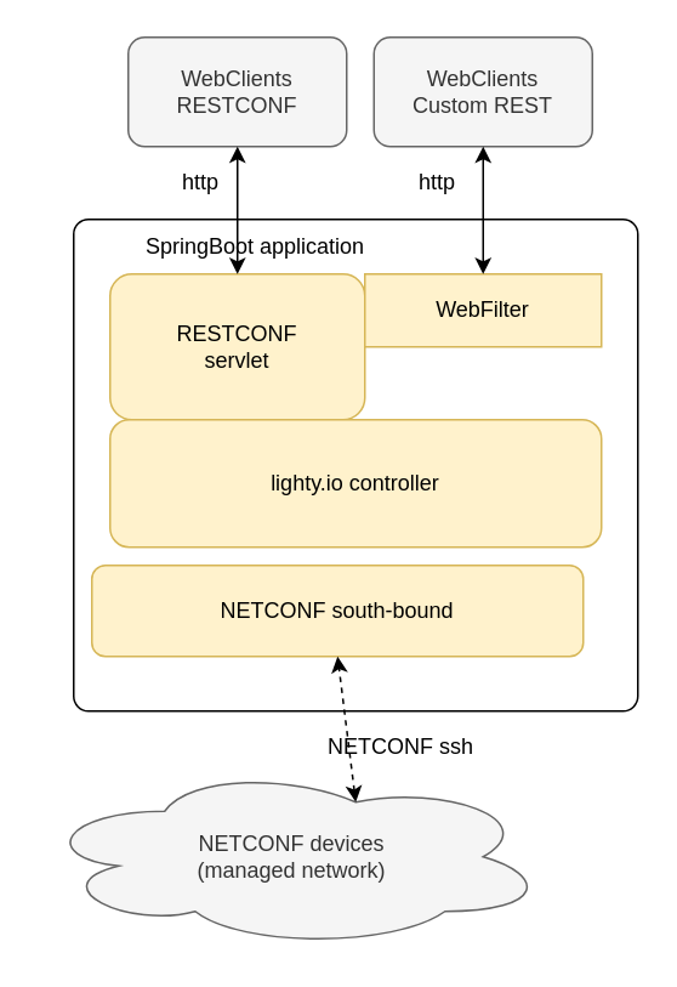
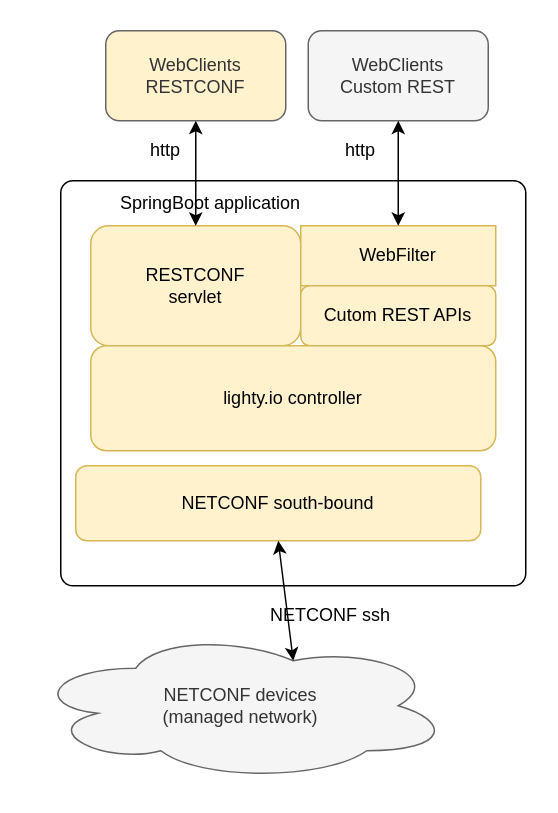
  <mxCell id="0" />
  <mxCell id="1" parent="0" />
  <mxCell id="2" value="" style="rounded=1;whiteSpace=wrap;html=1;arcSize=3;" vertex="1" parent="1"><mxGeometry x="40" y="120" width="310" height="270" as="geometry" /></mxCell>
  <mxCell id="3" value="WebClients&lt;br&gt;Custom REST" style="rounded=1;whiteSpace=wrap;html=1;fillColor=#f5f5f5;strokeColor=#666666;fontColor=#333333;" vertex="1" parent="1"><mxGeometry x="205" y="20" width="120" height="60" as="geometry" /></mxCell>
- <mxCell id="4" value="WebClients&lt;br&gt;RESTCONF" style="rounded=1;whiteSpace=wrap;html=1;fillColor=#f5f5f5;strokeColor=#666666;fontColor=#333333;" vertex="1" parent="1"><mxGeometry x="70" y="20" width="120" height="60" as="geometry" /></mxCell>
+ <mxCell id="4" value="WebClients&lt;br&gt;RESTCONF" style="rounded=1;whiteSpace=wrap;html=1;fillColor=#fff2cc;strokeColor=#666666;fontColor=#333333;" vertex="1" parent="1"><mxGeometry x="70" y="20" width="120" height="60" as="geometry" /></mxCell>
  <mxCell id="5" value="RESTCONF&lt;br&gt;servlet" style="rounded=1;whiteSpace=wrap;html=1;fillColor=#fff2cc;strokeColor=#d6b656;" vertex="1" parent="1"><mxGeometry x="60" y="150" width="140" height="80" as="geometry" /></mxCell>
  <mxCell id="6" value="WebFilter" style="whiteSpace=wrap;html=1;fillColor=#fff2cc;strokeColor=#d6b656;rounded=0;" vertex="1" parent="1"><mxGeometry x="200" y="150" width="130" height="40" as="geometry" /></mxCell>
+ <mxCell id="7" value="Cutom REST APIs" style="rounded=1;whiteSpace=wrap;html=1;fillColor=#fff2cc;strokeColor=#d6b656;" vertex="1" parent="1"><mxGeometry x="200" y="190" width="130" height="40" as="geometry" /></mxCell>
  <mxCell id="8" value="lighty.io controller" style="rounded=1;whiteSpace=wrap;html=1;fillColor=#fff2cc;strokeColor=#d6b656;" vertex="1" parent="1"><mxGeometry x="60" y="230" width="270" height="70" as="geometry" /></mxCell>
  <mxCell id="9" value="NETCONF south-bound" style="rounded=1;whiteSpace=wrap;html=1;fillColor=#fff2cc;strokeColor=#d6b656;" vertex="1" parent="1"><mxGeometry x="50" y="310" width="270" height="50" as="geometry" /></mxCell>
  <mxCell id="10" value="SpringBoot application" style="text;html=1;strokeColor=none;fillColor=none;align=center;verticalAlign=middle;whiteSpace=wrap;rounded=0;" vertex="1" parent="1"><mxGeometry x="50" y="125" width="180" height="20" as="geometry" /></mxCell>
  <mxCell id="11" value="NETCONF devices&lt;br&gt;(managed network)" style="ellipse;shape=cloud;whiteSpace=wrap;html=1;fillColor=#f5f5f5;strokeColor=#666666;fontColor=#333333;" vertex="1" parent="1"><mxGeometry x="20" y="420" width="280" height="100" as="geometry" /></mxCell>
- <mxCell id="12" value="" style="endArrow=classic;startArrow=classic;html=1;entryX=0.5;entryY=1;entryDx=0;entryDy=0;exitX=0.625;exitY=0.2;exitDx=0;exitDy=0;exitPerimeter=0;dashed=1;" edge="1" parent="1" source="11" target="9"><mxGeometry width="50" height="50" relative="1" as="geometry"><mxPoint x="40" y="540" as="sourcePoint" /><mxPoint x="90" y="490" as="targetPoint" /></mxGeometry></mxCell>
+ <mxCell id="12" value="" style="endArrow=classic;startArrow=classic;html=1;entryX=0.5;entryY=1;entryDx=0;entryDy=0;exitX=0.625;exitY=0.2;exitDx=0;exitDy=0;exitPerimeter=0;" edge="1" parent="1" source="11" target="9"><mxGeometry width="50" height="50" relative="1" as="geometry"><mxPoint x="40" y="540" as="sourcePoint" /><mxPoint x="90" y="490" as="targetPoint" /></mxGeometry></mxCell>
  <mxCell id="13" value="" style="endArrow=classic;startArrow=classic;html=1;entryX=0.5;entryY=1;entryDx=0;entryDy=0;" edge="1" parent="1" source="5" target="4"><mxGeometry width="50" height="50" relative="1" as="geometry"><mxPoint x="0" y="540" as="sourcePoint" /><mxPoint x="50" y="490" as="targetPoint" /></mxGeometry></mxCell>
  <mxCell id="14" value="" style="endArrow=classic;startArrow=classic;html=1;entryX=0.5;entryY=1;entryDx=0;entryDy=0;" edge="1" parent="1" source="6" target="3"><mxGeometry width="50" height="50" relative="1" as="geometry"><mxPoint x="0" y="540" as="sourcePoint" /><mxPoint x="50" y="490" as="targetPoint" /></mxGeometry></mxCell>
  <mxCell id="15" value="http" style="text;html=1;strokeColor=none;fillColor=none;align=center;verticalAlign=middle;whiteSpace=wrap;rounded=0;" vertex="1" parent="1"><mxGeometry x="90" y="90" width="40" height="20" as="geometry" /></mxCell>
  <mxCell id="16" value="http" style="text;html=1;strokeColor=none;fillColor=none;align=center;verticalAlign=middle;whiteSpace=wrap;rounded=0;" vertex="1" parent="1"><mxGeometry x="220" y="90" width="40" height="20" as="geometry" /></mxCell>
  <mxCell id="17" value="NETCONF ssh" style="text;html=1;strokeColor=none;fillColor=none;align=center;verticalAlign=middle;whiteSpace=wrap;rounded=0;" vertex="1" parent="1"><mxGeometry x="160" y="400" width="120" height="20" as="geometry" /></mxCell>
